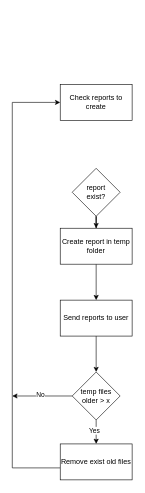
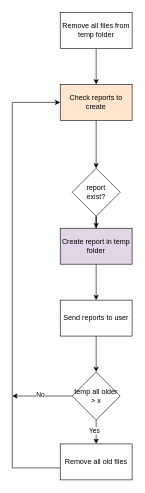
  <mxCell id="0" />
  <mxCell id="1" parent="0" />
  <mxCell id="2" value="" style="edgeStyle=orthogonalEdgeStyle;rounded=0;orthogonalLoop=1;jettySize=auto;html=1;" parent="1" source="6" target="8" edge="1"><mxGeometry relative="1" as="geometry" /></mxCell>
  <mxCell id="3" value="Yes" style="edgeLabel;html=1;align=center;verticalAlign=middle;resizable=0;points=[];" parent="2" vertex="1" connectable="0"><mxGeometry x="-0.133" y="-4" relative="1" as="geometry"><mxPoint as="offset" /></mxGeometry></mxCell>
  <mxCell id="4" style="edgeStyle=orthogonalEdgeStyle;rounded=0;orthogonalLoop=1;jettySize=auto;html=1;exitX=0;exitY=0.5;exitDx=0;exitDy=0;" parent="1" source="6" edge="1"><mxGeometry relative="1" as="geometry"><mxPoint x="20" y="660" as="targetPoint" /></mxGeometry></mxCell>
  <mxCell id="5" value="No" style="edgeLabel;html=1;align=center;verticalAlign=middle;resizable=0;points=[];" parent="4" vertex="1" connectable="0"><mxGeometry x="0.08" y="-2" relative="1" as="geometry"><mxPoint as="offset" /></mxGeometry></mxCell>
- <mxCell id="6" value="temp files older &amp;gt; x" style="rhombus;whiteSpace=wrap;html=1;" parent="1" vertex="1"><mxGeometry x="120" y="620" width="80" height="80" as="geometry" /></mxCell>
+ <mxCell id="6" value="temp all older &amp;gt; x" style="rhombus;whiteSpace=wrap;html=1;" parent="1" vertex="1"><mxGeometry x="120" y="620" width="80" height="80" as="geometry" /></mxCell>
  <mxCell id="7" style="edgeStyle=orthogonalEdgeStyle;rounded=0;orthogonalLoop=1;jettySize=auto;html=1;entryX=0;entryY=0.5;entryDx=0;entryDy=0;" parent="1" source="8" target="12" edge="1"><mxGeometry relative="1" as="geometry"><mxPoint x="90" y="170" as="targetPoint" /><Array as="points"><mxPoint x="20" y="780" /><mxPoint x="20" y="170" /></Array></mxGeometry></mxCell>
- <mxCell id="8" value="Remove exist old files" style="whiteSpace=wrap;html=1;" parent="1" vertex="1"><mxGeometry x="100" y="740" width="120" height="60" as="geometry" /></mxCell>
- <mxCell id="12" value="Check reports to create" style="whiteSpace=wrap;html=1;" parent="1" vertex="1"><mxGeometry x="100" y="140" width="120" height="60" as="geometry" /></mxCell>
+ <mxCell id="8" value="Remove all old files" style="whiteSpace=wrap;html=1;" parent="1" vertex="1"><mxGeometry x="100" y="740" width="120" height="60" as="geometry" /></mxCell>
+ <mxCell id="9" value="" style="edgeStyle=orthogonalEdgeStyle;rounded=0;orthogonalLoop=1;jettySize=auto;html=1;" parent="1" source="10" target="12" edge="1"><mxGeometry relative="1" as="geometry" /></mxCell>
+ <mxCell id="10" value="Remove all files from temp folder" style="whiteSpace=wrap;html=1;" parent="1" vertex="1"><mxGeometry x="100" y="20" width="120" height="60" as="geometry" /></mxCell>
+ <mxCell id="11" value="" style="edgeStyle=orthogonalEdgeStyle;rounded=0;orthogonalLoop=1;jettySize=auto;html=1;" parent="1" source="12" target="14" edge="1"><mxGeometry relative="1" as="geometry" /></mxCell>
+ <mxCell id="12" value="Check reports to create" style="whiteSpace=wrap;html=1;fillColor=#ffe6cc;" parent="1" vertex="1"><mxGeometry x="100" y="140" width="120" height="60" as="geometry" /></mxCell>
  <mxCell id="13" value="" style="edgeStyle=orthogonalEdgeStyle;rounded=0;orthogonalLoop=1;jettySize=auto;html=1;" parent="1" source="14" target="16" edge="1"><mxGeometry relative="1" as="geometry" /></mxCell>
  <mxCell id="14" value="report &lt;br&gt;exist?" style="rhombus;whiteSpace=wrap;html=1;" parent="1" vertex="1"><mxGeometry x="120" y="280" width="80" height="80" as="geometry" /></mxCell>
  <mxCell id="15" value="" style="edgeStyle=orthogonalEdgeStyle;rounded=0;orthogonalLoop=1;jettySize=auto;html=1;" parent="1" source="16" target="18" edge="1"><mxGeometry relative="1" as="geometry" /></mxCell>
- <mxCell id="16" value="Create report in temp folder" style="whiteSpace=wrap;html=1;" parent="1" vertex="1"><mxGeometry x="100" y="380" width="120" height="60" as="geometry" /></mxCell>
+ <mxCell id="16" value="Create report in temp folder" style="whiteSpace=wrap;html=1;fillColor=#e1d5e7;" parent="1" vertex="1"><mxGeometry x="100" y="380" width="120" height="60" as="geometry" /></mxCell>
  <mxCell id="17" value="" style="edgeStyle=orthogonalEdgeStyle;rounded=0;orthogonalLoop=1;jettySize=auto;html=1;" parent="1" source="18" target="6" edge="1"><mxGeometry relative="1" as="geometry" /></mxCell>
  <mxCell id="18" value="Send reports to user" style="whiteSpace=wrap;html=1;" parent="1" vertex="1"><mxGeometry x="100" y="500" width="120" height="60" as="geometry" /></mxCell>
